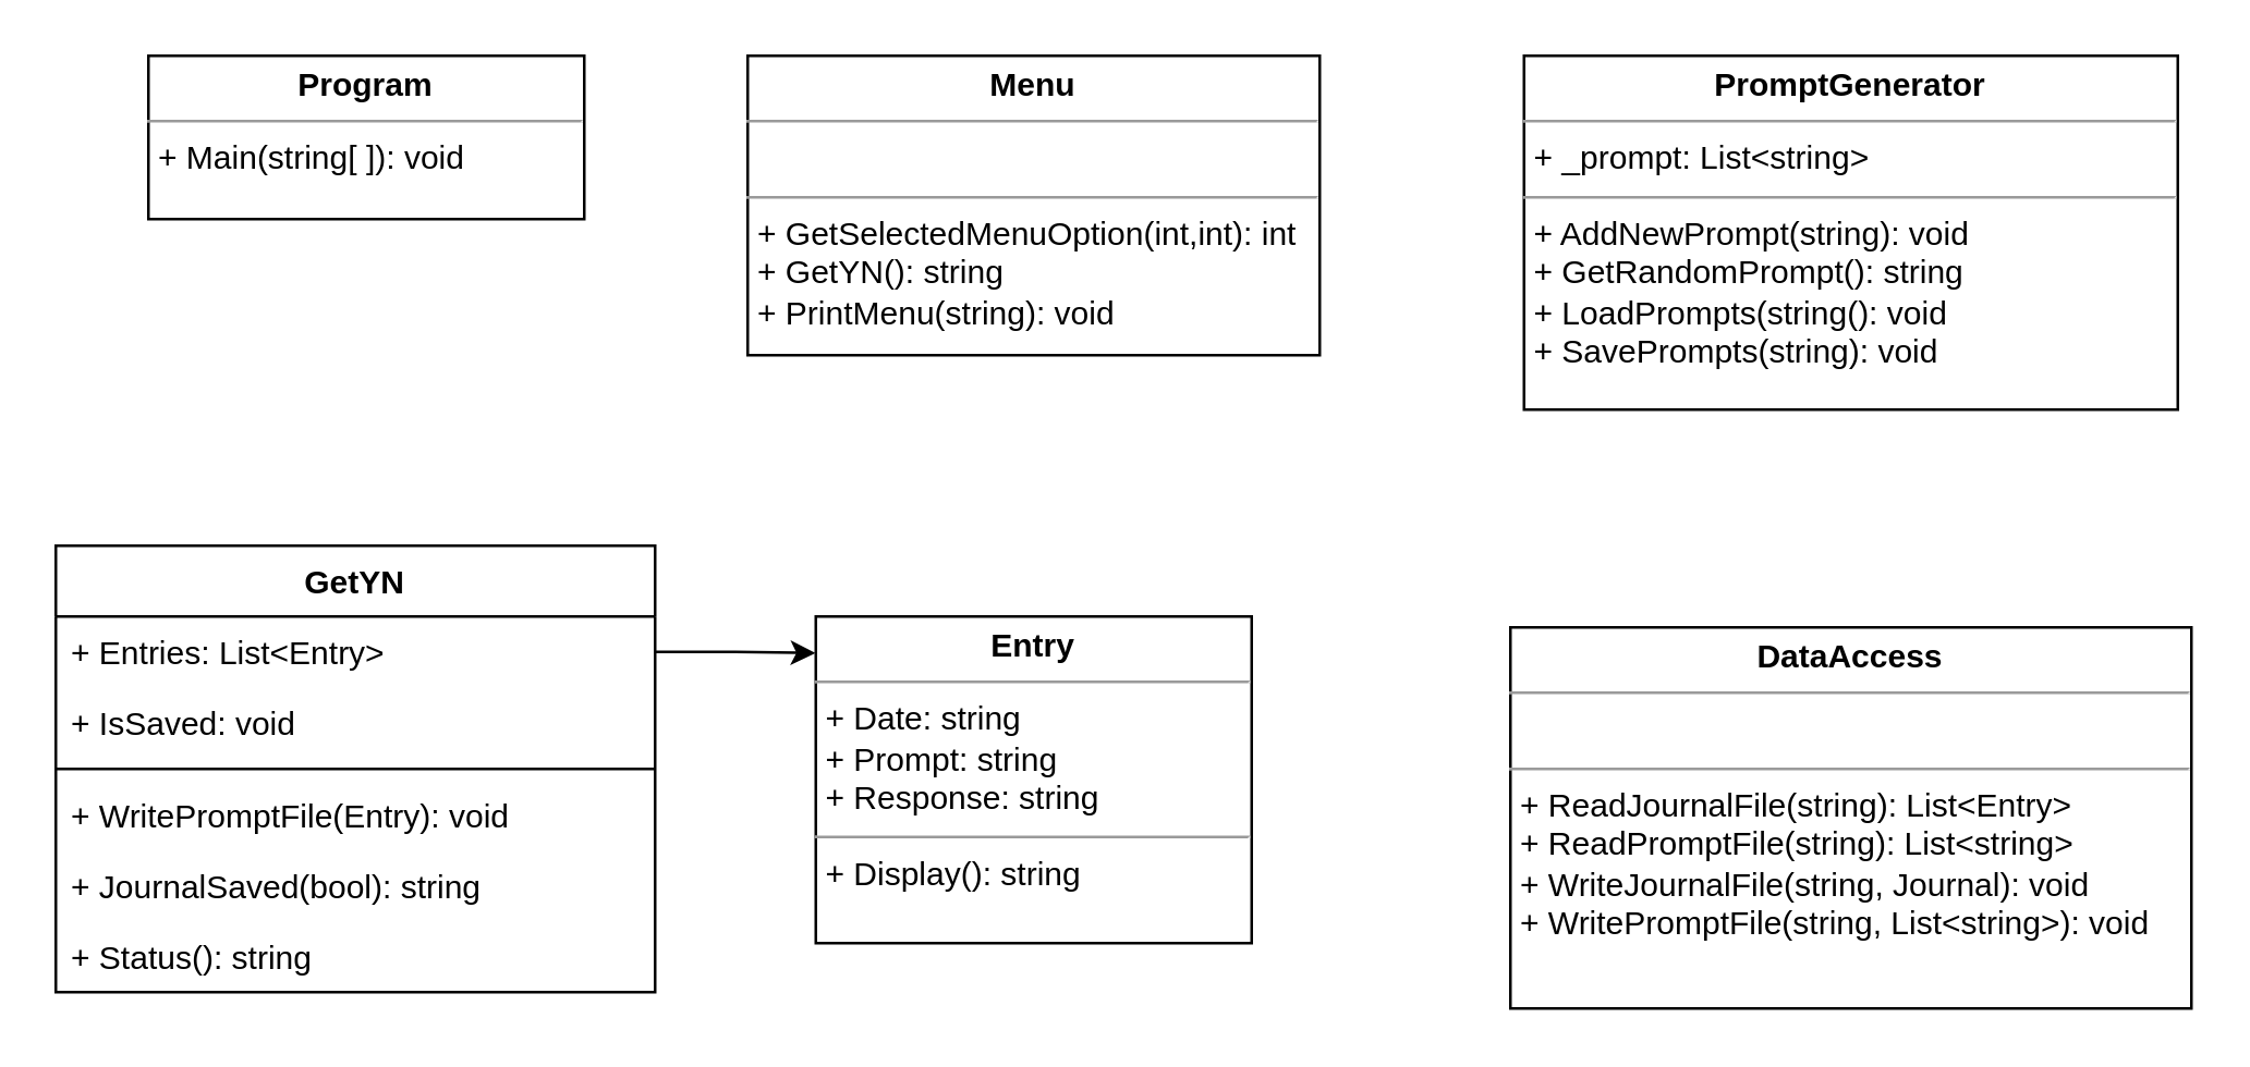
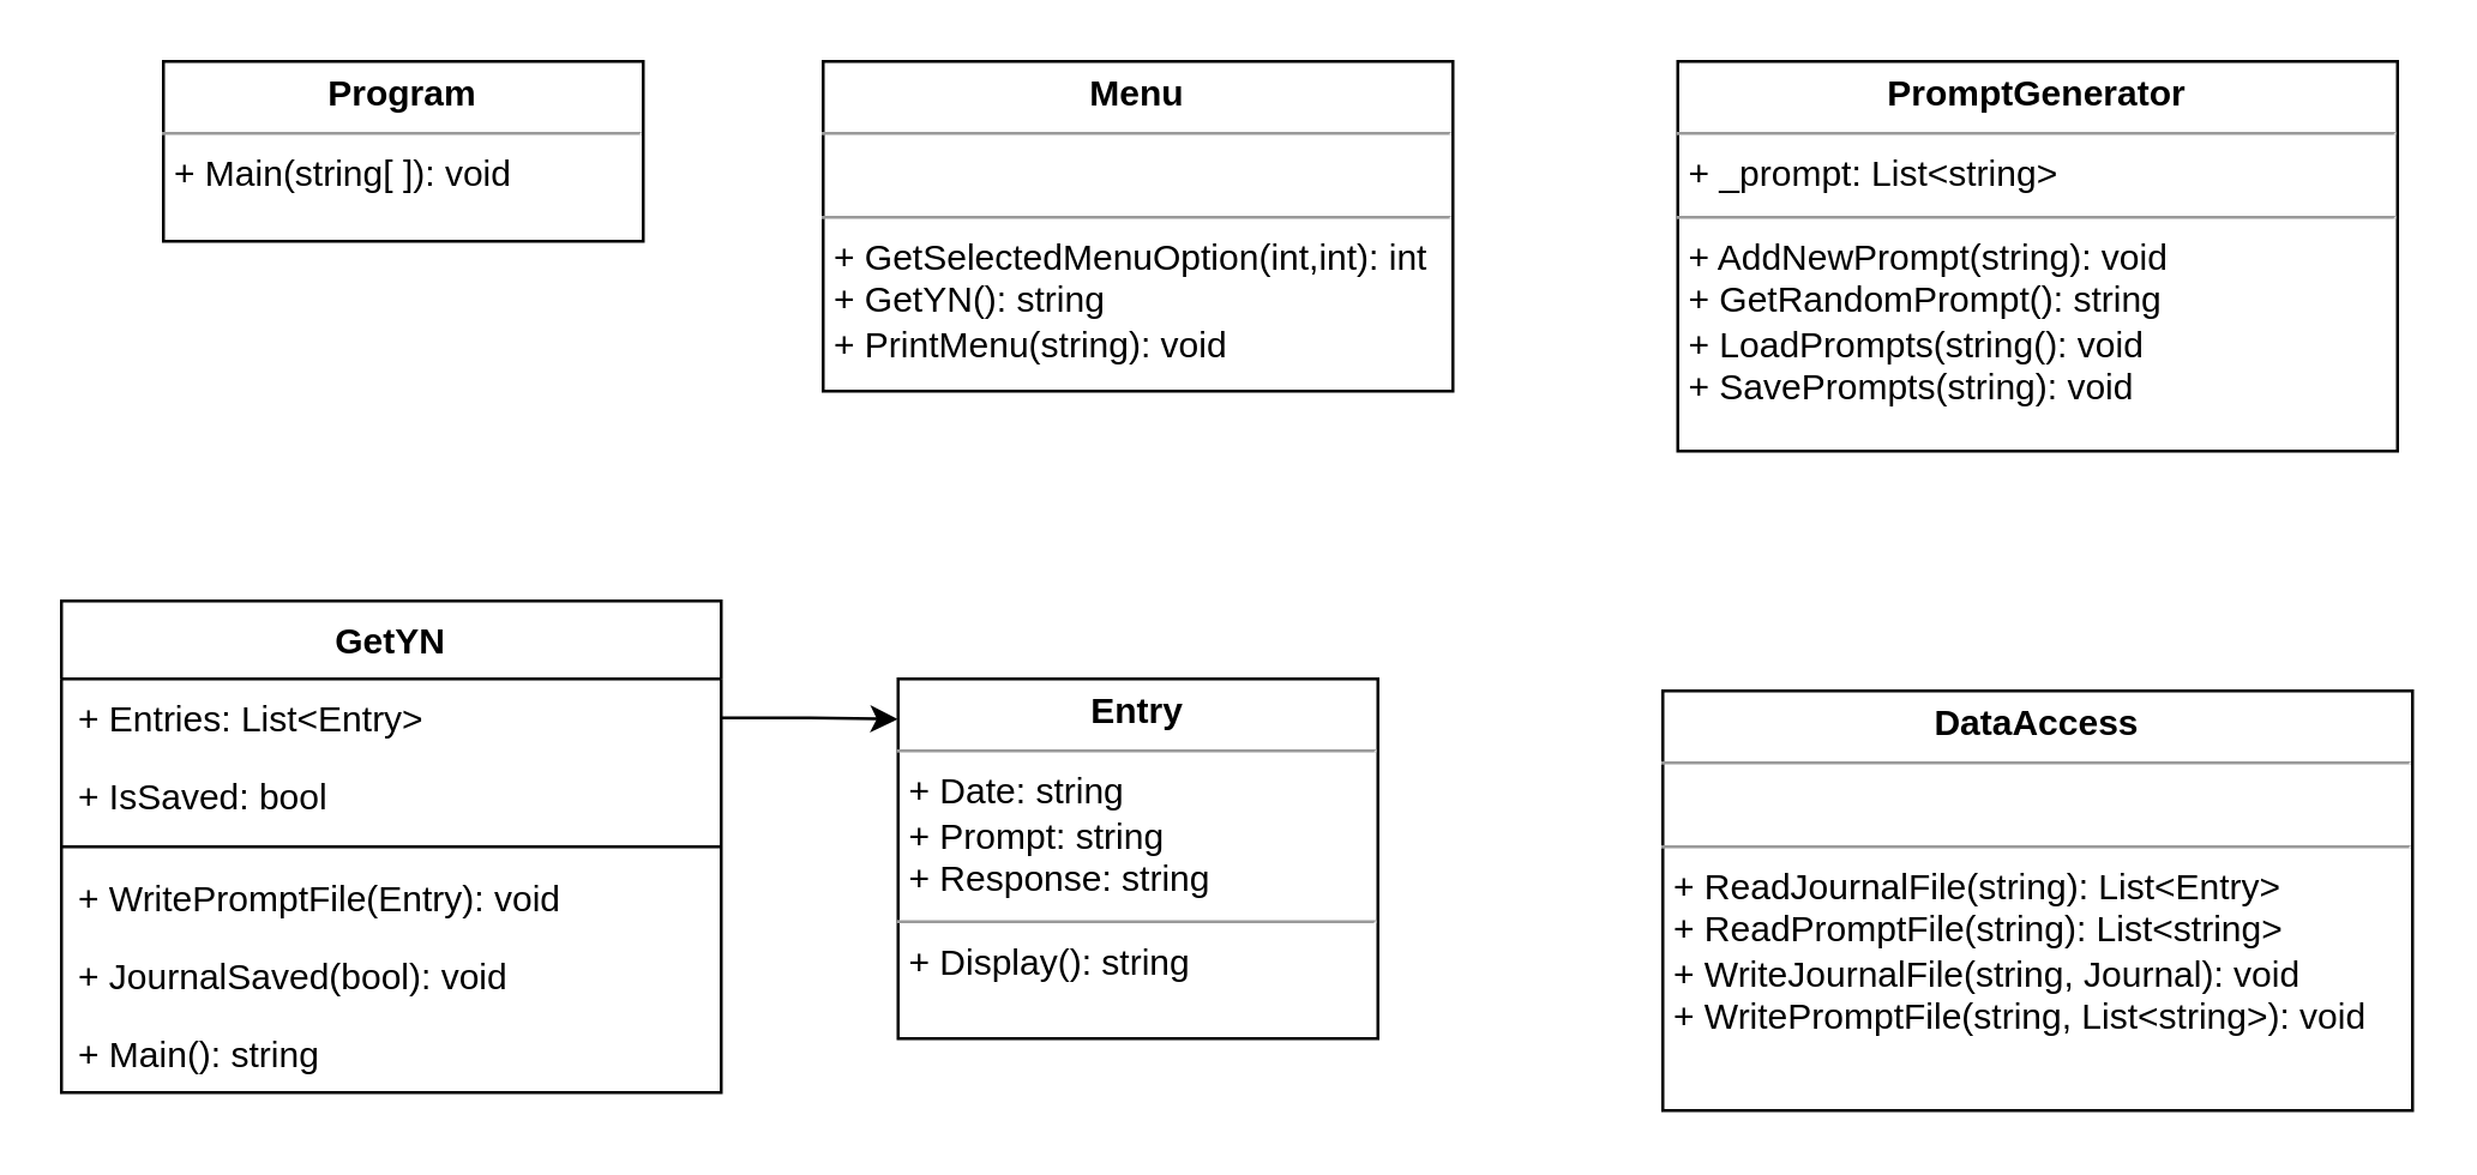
  <mxCell id="0" />
  <mxCell id="1" parent="0" />
  <mxCell id="2" value="GetYN" style="swimlane;fontStyle=1;align=center;verticalAlign=top;childLayout=stackLayout;horizontal=1;startSize=26;horizontalStack=0;resizeParent=1;resizeParentMax=0;resizeLast=0;collapsible=1;marginBottom=0;labelBackgroundColor=default;" parent="1" vertex="1"><mxGeometry x="20" y="200" width="220" height="164" as="geometry"><mxRectangle x="100" y="286" width="80" height="26" as="alternateBounds" /></mxGeometry></mxCell>
  <mxCell id="3" value="+ Entries: List&lt;Entry&gt;" style="text;strokeColor=none;fillColor=none;align=left;verticalAlign=top;spacingLeft=4;spacingRight=4;overflow=hidden;rotatable=0;points=[[0,0.5],[1,0.5]];portConstraint=eastwest;labelBorderColor=none;labelBackgroundColor=default;" parent="2" vertex="1"><mxGeometry y="26" width="220" height="26" as="geometry" /></mxCell>
- <mxCell id="4" value="+ IsSaved: void&#10;" style="text;strokeColor=none;fillColor=none;align=left;verticalAlign=top;spacingLeft=4;spacingRight=4;overflow=hidden;rotatable=0;points=[[0,0.5],[1,0.5]];portConstraint=eastwest;labelBackgroundColor=default;" parent="2" vertex="1"><mxGeometry y="52" width="220" height="26" as="geometry" /></mxCell>
+ <mxCell id="4" value="+ IsSaved: bool&#10;" style="text;strokeColor=none;fillColor=none;align=left;verticalAlign=top;spacingLeft=4;spacingRight=4;overflow=hidden;rotatable=0;points=[[0,0.5],[1,0.5]];portConstraint=eastwest;labelBackgroundColor=default;" parent="2" vertex="1"><mxGeometry y="52" width="220" height="26" as="geometry" /></mxCell>
  <mxCell id="5" value="" style="line;strokeWidth=1;fillColor=none;align=left;verticalAlign=middle;spacingTop=-1;spacingLeft=3;spacingRight=3;rotatable=0;labelPosition=right;points=[];portConstraint=eastwest;" parent="2" vertex="1"><mxGeometry y="78" width="220" height="8" as="geometry" /></mxCell>
  <mxCell id="6" value="+ WritePromptFile(Entry): void" style="text;strokeColor=none;fillColor=none;align=left;verticalAlign=top;spacingLeft=4;spacingRight=4;overflow=hidden;rotatable=0;points=[[0,0.5],[1,0.5]];portConstraint=eastwest;labelBackgroundColor=default;" parent="2" vertex="1"><mxGeometry y="86" width="220" height="26" as="geometry" /></mxCell>
- <mxCell id="7" value="+ JournalSaved(bool): string" style="text;strokeColor=none;fillColor=none;align=left;verticalAlign=top;spacingLeft=4;spacingRight=4;overflow=hidden;rotatable=0;points=[[0,0.5],[1,0.5]];portConstraint=eastwest;labelBackgroundColor=default;" parent="2" vertex="1"><mxGeometry y="112" width="220" height="26" as="geometry" /></mxCell>
- <mxCell id="8" value="+ Status(): string" style="text;strokeColor=none;fillColor=none;align=left;verticalAlign=top;spacingLeft=4;spacingRight=4;overflow=hidden;rotatable=0;points=[[0,0.5],[1,0.5]];portConstraint=eastwest;labelBackgroundColor=default;" parent="2" vertex="1"><mxGeometry y="138" width="220" height="26" as="geometry" /></mxCell>
+ <mxCell id="7" value="+ JournalSaved(bool): void" style="text;strokeColor=none;fillColor=none;align=left;verticalAlign=top;spacingLeft=4;spacingRight=4;overflow=hidden;rotatable=0;points=[[0,0.5],[1,0.5]];portConstraint=eastwest;labelBackgroundColor=default;" parent="2" vertex="1"><mxGeometry y="112" width="220" height="26" as="geometry" /></mxCell>
+ <mxCell id="8" value="+ Main(): string" style="text;strokeColor=none;fillColor=none;align=left;verticalAlign=top;spacingLeft=4;spacingRight=4;overflow=hidden;rotatable=0;points=[[0,0.5],[1,0.5]];portConstraint=eastwest;labelBackgroundColor=default;" parent="2" vertex="1"><mxGeometry y="138" width="220" height="26" as="geometry" /></mxCell>
  <mxCell id="9" value="&lt;p style=&quot;margin:0px;margin-top:4px;text-align:center;&quot;&gt;&lt;b&gt;Entry&lt;/b&gt;&lt;/p&gt;&lt;hr size=&quot;1&quot;&gt;&lt;p style=&quot;margin:0px;margin-left:4px;&quot;&gt;+ Date: string&lt;/p&gt;&lt;p style=&quot;margin:0px;margin-left:4px;&quot;&gt;+ Prompt: string&lt;br&gt;&lt;/p&gt;&lt;p style=&quot;margin:0px;margin-left:4px;&quot;&gt;+ Response: string&lt;/p&gt;&lt;hr size=&quot;1&quot;&gt;&lt;p style=&quot;margin:0px;margin-left:4px;&quot;&gt;+ Display(): string&lt;/p&gt;" style="verticalAlign=top;align=left;overflow=fill;fontSize=12;fontFamily=Helvetica;html=1;" parent="1" vertex="1"><mxGeometry x="299" y="226" width="160" height="120" as="geometry" /></mxCell>
  <mxCell id="10" style="edgeStyle=orthogonalEdgeStyle;rounded=0;orthogonalLoop=1;jettySize=auto;html=1;entryX=-0.001;entryY=0.112;entryDx=0;entryDy=0;entryPerimeter=0;" parent="1" source="3" target="9" edge="1"><mxGeometry relative="1" as="geometry" /></mxCell>
  <mxCell id="11" value="&lt;p style=&quot;margin:0px;margin-top:4px;text-align:center;&quot;&gt;&lt;b&gt;PromptGenerator&lt;/b&gt;&lt;/p&gt;&lt;hr size=&quot;1&quot;&gt;&lt;p style=&quot;margin:0px;margin-left:4px;&quot;&gt;+ _prompt: List&amp;lt;string&amp;gt;&lt;/p&gt;&lt;hr size=&quot;1&quot;&gt;&lt;p style=&quot;margin:0px;margin-left:4px;&quot;&gt;+ AddNewPrompt(string): void&lt;/p&gt;&lt;p style=&quot;margin:0px;margin-left:4px;&quot;&gt;+ GetRandomPrompt(): string&lt;br&gt;&lt;/p&gt;&lt;p style=&quot;margin:0px;margin-left:4px;&quot;&gt;+ LoadPrompts(string(): void&lt;br&gt;&lt;/p&gt;&lt;p style=&quot;margin:0px;margin-left:4px;&quot;&gt;+ SavePrompts(string): void&lt;br&gt;&lt;/p&gt;&lt;p style=&quot;margin:0px;margin-left:4px;&quot;&gt;&lt;br&gt;&lt;/p&gt;" style="verticalAlign=top;align=left;overflow=fill;fontSize=12;fontFamily=Helvetica;html=1;" parent="1" vertex="1"><mxGeometry x="559" y="20" width="240" height="130" as="geometry" /></mxCell>
  <mxCell id="12" value="&lt;p style=&quot;margin:0px;margin-top:4px;text-align:center;&quot;&gt;&lt;b&gt;Menu&lt;/b&gt;&lt;/p&gt;&lt;hr size=&quot;1&quot;&gt;&lt;p style=&quot;margin:0px;margin-left:4px;&quot;&gt;&lt;br&gt;&lt;/p&gt;&lt;hr size=&quot;1&quot;&gt;&lt;p style=&quot;margin:0px;margin-left:4px;&quot;&gt;+ GetSelectedMenuOption(int,int): int&lt;/p&gt;&lt;p style=&quot;margin:0px;margin-left:4px;&quot;&gt;&lt;span style=&quot;background-color: initial;&quot;&gt;+ GetYN(): string&lt;/span&gt;&lt;/p&gt;&lt;p style=&quot;margin:0px;margin-left:4px;&quot;&gt;+ PrintMenu(string): void&lt;br&gt;&lt;/p&gt;" style="verticalAlign=top;align=left;overflow=fill;fontSize=12;fontFamily=Helvetica;html=1;" parent="1" vertex="1"><mxGeometry x="274" y="20" width="210" height="110" as="geometry" /></mxCell>
  <mxCell id="13" value="&lt;p style=&quot;margin:0px;margin-top:4px;text-align:center;&quot;&gt;&lt;b&gt;DataAccess&lt;/b&gt;&lt;/p&gt;&lt;hr size=&quot;1&quot;&gt;&lt;p style=&quot;margin:0px;margin-left:4px;&quot;&gt;&lt;br&gt;&lt;/p&gt;&lt;hr size=&quot;1&quot;&gt;&lt;p style=&quot;margin:0px;margin-left:4px;&quot;&gt;+ ReadJournalFile(string): List&amp;lt;Entry&amp;gt;&lt;/p&gt;&lt;p style=&quot;margin:0px;margin-left:4px;&quot;&gt;+ ReadPromptFile(string): List&amp;lt;string&amp;gt;&lt;br&gt;&lt;/p&gt;&lt;p style=&quot;margin:0px;margin-left:4px;&quot;&gt;+ WriteJournalFile(string, Journal): void&lt;br&gt;&lt;/p&gt;&lt;p style=&quot;margin:0px;margin-left:4px;&quot;&gt;+ WritePromptFile(string, List&amp;lt;string&amp;gt;): void&lt;br&gt;&lt;/p&gt;" style="verticalAlign=top;align=left;overflow=fill;fontSize=12;fontFamily=Helvetica;html=1;" parent="1" vertex="1"><mxGeometry x="554" y="230" width="250" height="140" as="geometry" /></mxCell>
  <mxCell id="14" value="&lt;p style=&quot;margin:0px;margin-top:4px;text-align:center;&quot;&gt;&lt;b&gt;Program&lt;/b&gt;&lt;/p&gt;&lt;hr size=&quot;1&quot;&gt;&lt;p style=&quot;margin:0px;margin-left:4px;&quot;&gt;&lt;/p&gt;&lt;p style=&quot;margin:0px;margin-left:4px;&quot;&gt;+ Main(string[ ]): void&lt;/p&gt;" style="verticalAlign=top;align=left;overflow=fill;fontSize=12;fontFamily=Helvetica;html=1;" parent="1" vertex="1"><mxGeometry x="54" y="20" width="160" height="60" as="geometry" /></mxCell>
